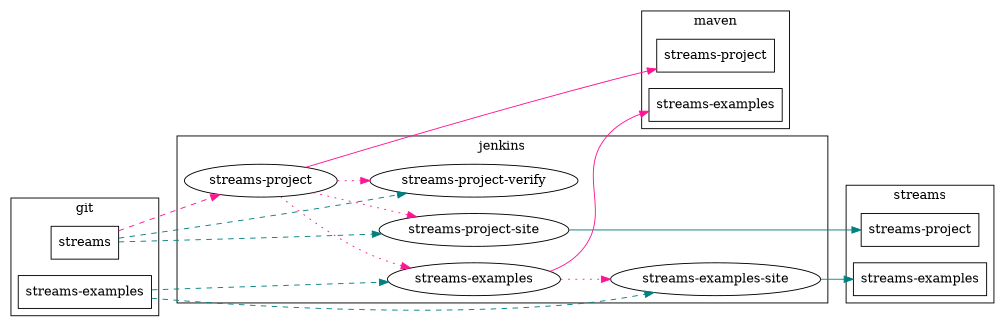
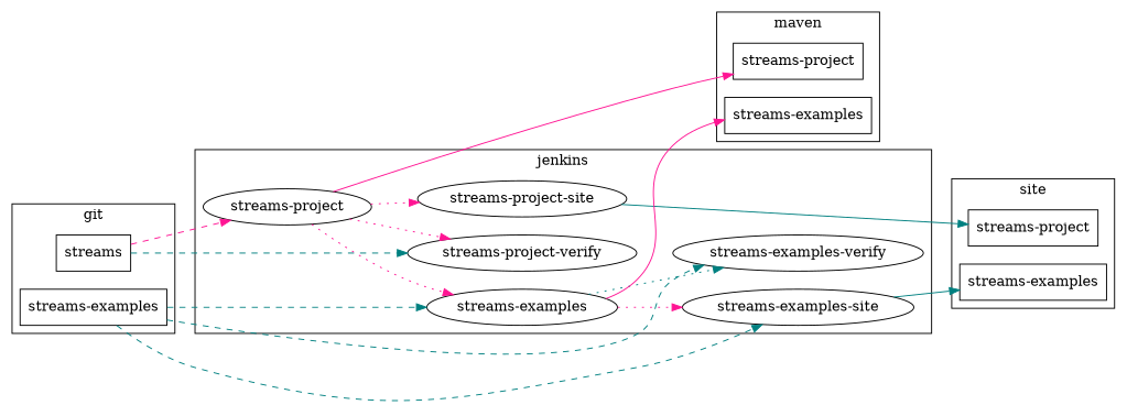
  digraph {
    compound=true
    rankdir=LR
    splines=true
    edge [color=teal style=dashed]
    n1 [label=streams shape=box]
    n2 [label="streams-examples" shape=box]
    n3 [label="streams-project"]
    n4 [label="streams-project-verify"]
    n5 [label="streams-project-site"]
    n6 [label="streams-examples"]
+   n7 [label="streams-examples-verify"]
    n8 [label="streams-examples-site"]
    n9 [label="streams-project" shape=box]
    n10 [label="streams-examples" shape=box]
    n11 [label="streams-project" shape=box]
    n12 [label="streams-examples" shape=box]
    subgraph cluster_1 {
      label=git
      n1
      n2
    }
    subgraph cluster_2 {
      label=jenkins
      rankdir=TB
      n3
      n4
      n5
      n6
+     n7
      n8
    }
    subgraph cluster_3 {
      label=maven
      n9
      n10
    }
    subgraph cluster_4 {
-     label=streams
+     label=site
      n11
      n12
    }
    n1 -> n3 [color=deeppink]
    n1 -> n4
-   n1 -> n5
    n2 -> n6
+   n2 -> n7
    n2 -> n8
    n3 -> n4 [color=deeppink style=dotted]
    n3 -> n5 [color=deeppink style=dotted]
    n3 -> n6 [color=deeppink style=dotted]
    n3 -> n9 [color=deeppink style=""]
    n5 -> n11 [style=""]
+   n6 -> n7 [style=dotted]
    n6 -> n8 [color=deeppink style=dotted]
    n6 -> n10 [color=deeppink style=""]
    n8 -> n12 [style=""]
  }
